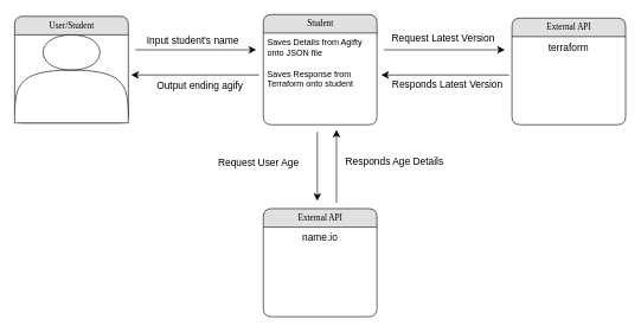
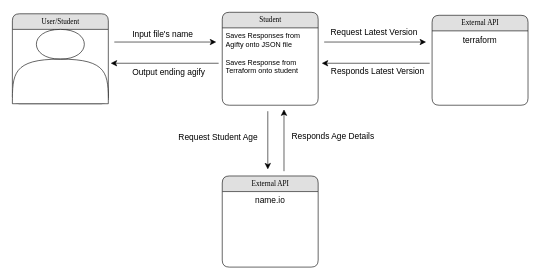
  <mxCell id="0" />
  <mxCell id="1" parent="0" />
  <mxCell id="2" value="External API" style="swimlane;html=1;fontStyle=0;childLayout=stackLayout;horizontal=1;startSize=26;fillColor=#e0e0e0;horizontalStack=0;resizeParent=1;resizeLast=0;collapsible=1;marginBottom=0;swimlaneFillColor=#ffffff;align=center;rounded=1;shadow=0;comic=0;labelBackgroundColor=none;strokeWidth=1;fontFamily=Verdana;fontSize=12" parent="1" vertex="1"><mxGeometry x="720" y="25" width="160" height="150" as="geometry" /></mxCell>
  <mxCell id="3" value="terraform" style="text;html=1;strokeColor=none;fillColor=none;spacingLeft=4;spacingRight=4;whiteSpace=wrap;overflow=hidden;rotatable=0;points=[[0,0.5],[1,0.5]];portConstraint=eastwest;align=center;fontSize=14;" parent="2" vertex="1"><mxGeometry y="26" width="160" height="26" as="geometry" /></mxCell>
  <mxCell id="4" value="Student" style="swimlane;html=1;fontStyle=0;childLayout=stackLayout;horizontal=1;startSize=26;fillColor=#e0e0e0;horizontalStack=0;resizeParent=1;resizeLast=0;collapsible=1;marginBottom=0;swimlaneFillColor=#ffffff;align=center;rounded=1;shadow=0;comic=0;labelBackgroundColor=none;strokeWidth=1;fontFamily=Verdana;fontSize=12" parent="1" vertex="1"><mxGeometry x="370" y="20" width="160" height="155" as="geometry"><mxRectangle x="430" y="75" width="70" height="30" as="alternateBounds" /></mxGeometry></mxCell>
- <mxCell id="5" value="Saves Details from Agifty onto JSON file" style="text;html=1;strokeColor=none;fillColor=none;spacingLeft=4;spacingRight=4;whiteSpace=wrap;overflow=hidden;rotatable=0;points=[[0,0.5],[1,0.5]];portConstraint=eastwest;" vertex="1" parent="4"><mxGeometry y="26" width="160" height="44" as="geometry" /></mxCell>
+ <mxCell id="5" value="Saves Responses from Agifty onto JSON file" style="text;html=1;strokeColor=none;fillColor=none;spacingLeft=4;spacingRight=4;whiteSpace=wrap;overflow=hidden;rotatable=0;points=[[0,0.5],[1,0.5]];portConstraint=eastwest;" vertex="1" parent="4"><mxGeometry y="26" width="160" height="44" as="geometry" /></mxCell>
  <mxCell id="6" value="Saves Response from Terraform onto student" style="text;html=1;strokeColor=none;fillColor=none;spacingLeft=4;spacingRight=4;whiteSpace=wrap;overflow=hidden;rotatable=0;points=[[0,0.5],[1,0.5]];portConstraint=eastwest;" vertex="1" parent="4"><mxGeometry y="70" width="160" height="44" as="geometry" /></mxCell>
  <mxCell id="7" value="User/Student" style="swimlane;html=1;fontStyle=0;childLayout=stackLayout;horizontal=1;startSize=26;fillColor=#e0e0e0;horizontalStack=0;resizeParent=1;resizeLast=0;collapsible=1;marginBottom=0;swimlaneFillColor=#ffffff;align=center;rounded=1;shadow=0;comic=0;labelBackgroundColor=none;strokeWidth=1;fontFamily=Verdana;fontSize=12" parent="1" vertex="1"><mxGeometry x="20" y="22.5" width="160" height="150" as="geometry" /></mxCell>
  <mxCell id="8" value="" style="shape=actor;whiteSpace=wrap;html=1;fontSize=16;" vertex="1" parent="7"><mxGeometry y="26" width="160" height="124" as="geometry" /></mxCell>
  <mxCell id="9" style="edgeStyle=none;curved=1;rounded=0;orthogonalLoop=1;jettySize=auto;html=1;exitX=0.5;exitY=1;exitDx=0;exitDy=0;fontSize=12;startSize=8;endSize=8;" edge="1" parent="7" source="7" target="8"><mxGeometry relative="1" as="geometry" /></mxCell>
  <mxCell id="10" value="External API" style="swimlane;html=1;fontStyle=0;childLayout=stackLayout;horizontal=1;startSize=26;fillColor=#e0e0e0;horizontalStack=0;resizeParent=1;resizeLast=0;collapsible=1;marginBottom=0;swimlaneFillColor=#ffffff;align=center;rounded=1;shadow=0;comic=0;labelBackgroundColor=none;strokeWidth=1;fontFamily=Verdana;fontSize=12" parent="1" vertex="1"><mxGeometry x="370" y="293" width="160" height="152" as="geometry" /></mxCell>
  <mxCell id="11" value="&lt;font style=&quot;font-size: 14px;&quot;&gt;name.io&lt;/font&gt;" style="text;html=1;strokeColor=none;fillColor=none;spacingLeft=4;spacingRight=4;whiteSpace=wrap;overflow=hidden;rotatable=0;points=[[0,0.5],[1,0.5]];portConstraint=eastwest;align=center;" vertex="1" parent="10"><mxGeometry y="26" width="160" height="26" as="geometry" /></mxCell>
  <mxCell id="12" style="edgeStyle=none;html=1;labelBackgroundColor=none;startFill=0;startSize=8;endFill=1;endSize=8;fontFamily=Verdana;fontSize=12;" parent="1" edge="1"><mxGeometry relative="1" as="geometry"><mxPoint x="473" y="285" as="sourcePoint" /><mxPoint x="473" y="182" as="targetPoint" /></mxGeometry></mxCell>
  <mxCell id="13" style="edgeStyle=orthogonalEdgeStyle;html=1;labelBackgroundColor=none;startFill=0;startSize=8;endFill=1;endSize=8;fontFamily=Verdana;fontSize=12;" edge="1" parent="1"><mxGeometry relative="1" as="geometry"><mxPoint x="190" y="69.62" as="sourcePoint" /><mxPoint x="360" y="69.62" as="targetPoint" /></mxGeometry></mxCell>
- <mxCell id="14" value="Request User Age" style="text;strokeColor=none;fillColor=default;html=1;align=center;verticalAlign=middle;whiteSpace=wrap;rounded=0;fontSize=14;" vertex="1" parent="1"><mxGeometry x="270" y="218" width="187" height="20" as="geometry" /></mxCell>
+ <mxCell id="14" value="Request Student Age" style="text;strokeColor=none;fillColor=default;html=1;align=center;verticalAlign=middle;whiteSpace=wrap;rounded=0;fontSize=14;" vertex="1" parent="1"><mxGeometry x="270" y="218" width="187" height="20" as="geometry" /></mxCell>
  <mxCell id="15" style="edgeStyle=orthogonalEdgeStyle;html=1;labelBackgroundColor=none;startFill=0;startSize=8;endFill=1;endSize=8;fontFamily=Verdana;fontSize=12;" edge="1" parent="1"><mxGeometry relative="1" as="geometry"><mxPoint x="540" y="69.62" as="sourcePoint" /><mxPoint x="710" y="69.62" as="targetPoint" /></mxGeometry></mxCell>
- <mxCell id="16" value="Input student's name" style="text;strokeColor=none;align=center;fillColor=none;html=1;verticalAlign=middle;whiteSpace=wrap;rounded=0;fontSize=14;" vertex="1" parent="1"><mxGeometry x="186" y="42" width="170" height="30" as="geometry" /></mxCell>
+ <mxCell id="16" value="Input file's name" style="text;strokeColor=none;align=center;fillColor=none;html=1;verticalAlign=middle;whiteSpace=wrap;rounded=0;fontSize=14;" vertex="1" parent="1"><mxGeometry x="186" y="42" width="170" height="30" as="geometry" /></mxCell>
  <mxCell id="17" value="Responds Age Details" style="text;strokeColor=none;fillColor=none;html=1;align=center;verticalAlign=middle;whiteSpace=wrap;rounded=0;fontSize=14;" vertex="1" parent="1"><mxGeometry x="455" y="212" width="200" height="30" as="geometry" /></mxCell>
  <mxCell id="18" style="edgeStyle=none;html=1;labelBackgroundColor=none;startFill=0;startSize=8;endFill=1;endSize=8;fontFamily=Verdana;fontSize=12;" edge="1" parent="1"><mxGeometry relative="1" as="geometry"><mxPoint x="446" y="185" as="sourcePoint" /><mxPoint x="446" y="282" as="targetPoint" /></mxGeometry></mxCell>
  <mxCell id="19" style="edgeStyle=orthogonalEdgeStyle;html=1;labelBackgroundColor=none;startFill=0;startSize=8;endFill=1;endSize=8;fontFamily=Verdana;fontSize=12;" edge="1" parent="1"><mxGeometry relative="1" as="geometry"><mxPoint x="364" y="105" as="sourcePoint" /><mxPoint x="184" y="105" as="targetPoint" /></mxGeometry></mxCell>
  <mxCell id="20" style="edgeStyle=orthogonalEdgeStyle;html=1;labelBackgroundColor=none;startFill=0;startSize=8;endFill=1;endSize=8;fontFamily=Verdana;fontSize=12;" edge="1" parent="1"><mxGeometry relative="1" as="geometry"><mxPoint x="716" y="105" as="sourcePoint" /><mxPoint x="536" y="105" as="targetPoint" /></mxGeometry></mxCell>
  <mxCell id="21" value="Request Latest Version" style="text;html=1;align=center;verticalAlign=middle;resizable=0;points=[];autosize=1;strokeColor=none;fillColor=none;fontSize=14;" vertex="1" parent="1"><mxGeometry x="538" y="39" width="170" height="30" as="geometry" /></mxCell>
  <mxCell id="22" value="Output ending agify" style="text;strokeColor=none;fillColor=none;html=1;align=center;verticalAlign=middle;whiteSpace=wrap;rounded=0;fontSize=14;" vertex="1" parent="1"><mxGeometry x="186" y="105" width="190" height="30" as="geometry" /></mxCell>
  <mxCell id="23" value="Responds Latest Version" style="text;html=1;align=center;verticalAlign=middle;resizable=0;points=[];autosize=1;strokeColor=none;fillColor=none;fontSize=14;" vertex="1" parent="1"><mxGeometry x="539" y="104" width="180" height="30" as="geometry" /></mxCell>
